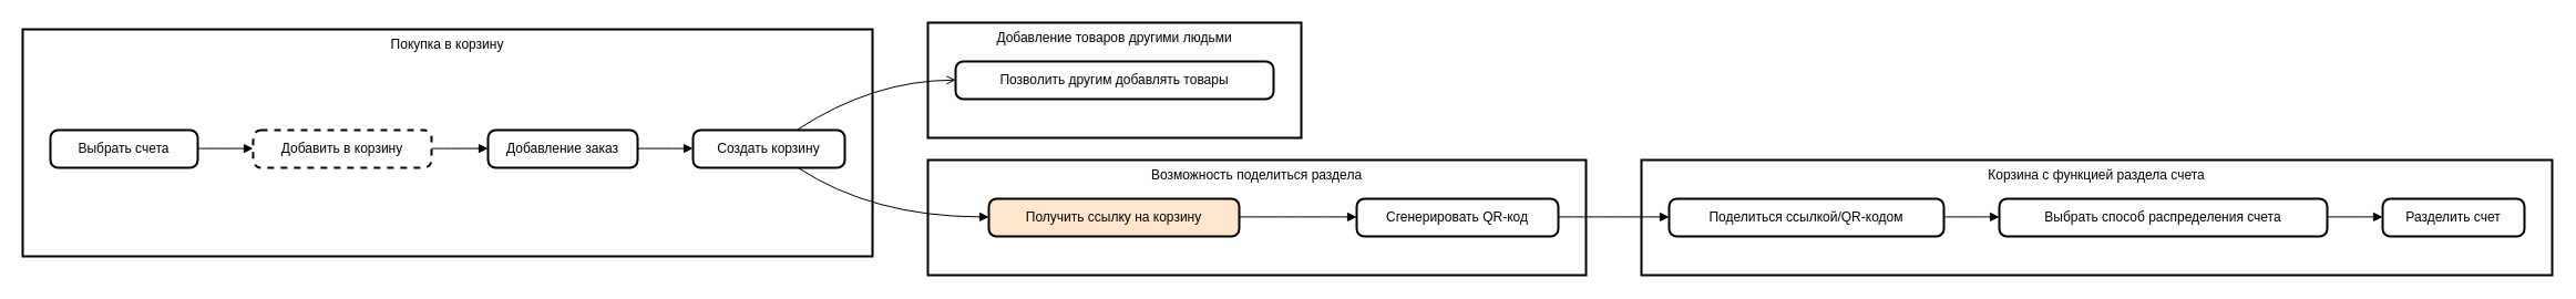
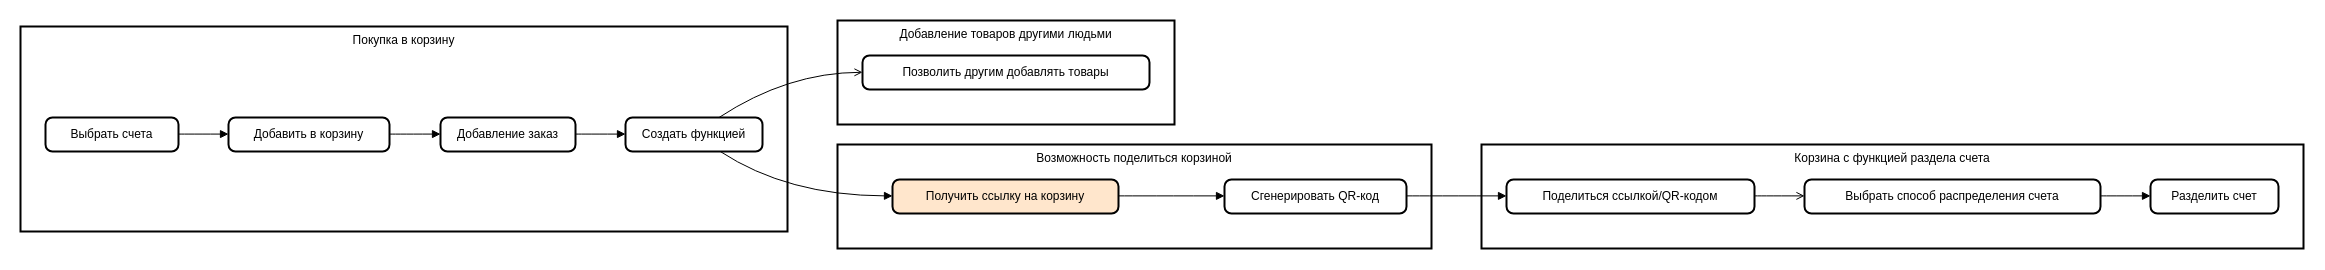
  <mxCell id="0" />
  <mxCell id="1" parent="0" />
  <mxCell id="2" value="Корзина с функцией раздела счета" style="whiteSpace=wrap;strokeWidth=2;verticalAlign=top;" vertex="1" parent="1"><mxGeometry x="1481" y="144" width="822" height="104" as="geometry" /></mxCell>
  <mxCell id="3" value="Поделиться ссылкой/QR-кодом" style="rounded=1;absoluteArcSize=1;arcSize=14;whiteSpace=wrap;strokeWidth=2;" vertex="1" parent="1"><mxGeometry x="1506" y="179" width="248" height="34" as="geometry" /></mxCell>
  <mxCell id="4" value="Выбрать способ распределения счета" style="rounded=1;absoluteArcSize=1;arcSize=14;whiteSpace=wrap;strokeWidth=2;" vertex="1" parent="1"><mxGeometry x="1804" y="179" width="296" height="34" as="geometry" /></mxCell>
  <mxCell id="5" value="Разделить счет" style="rounded=1;absoluteArcSize=1;arcSize=14;whiteSpace=wrap;strokeWidth=2;" vertex="1" parent="1"><mxGeometry x="2150" y="179" width="128" height="34" as="geometry" /></mxCell>
  <mxCell id="6" value="Добавление товаров другими людьми" style="whiteSpace=wrap;strokeWidth=2;verticalAlign=top;" vertex="1" parent="1"><mxGeometry x="837" width="337" height="104" as="geometry" y="20" /></mxCell>
  <mxCell id="7" value="Позволить другим добавлять товары" style="rounded=1;absoluteArcSize=1;arcSize=14;whiteSpace=wrap;strokeWidth=2;" vertex="1" parent="1"><mxGeometry x="862" y="55" width="287" height="34" as="geometry" /></mxCell>
- <mxCell id="8" value="Возможность поделиться раздела" style="whiteSpace=wrap;strokeWidth=2;verticalAlign=top;" vertex="1" parent="1"><mxGeometry x="837" y="144" width="594" height="104" as="geometry" /></mxCell>
+ <mxCell id="8" value="Возможность поделиться корзиной" style="whiteSpace=wrap;strokeWidth=2;verticalAlign=top;" vertex="1" parent="1"><mxGeometry x="837" y="144" width="594" height="104" as="geometry" /></mxCell>
  <mxCell id="9" value="Получить ссылку на корзину" style="rounded=1;absoluteArcSize=1;arcSize=14;whiteSpace=wrap;strokeWidth=2;fillColor=#ffe6cc;" vertex="1" parent="1"><mxGeometry x="892" y="179" width="226" height="34" as="geometry" /></mxCell>
  <mxCell id="10" value="Сгенерировать QR-код" style="rounded=1;absoluteArcSize=1;arcSize=14;whiteSpace=wrap;strokeWidth=2;" vertex="1" parent="1"><mxGeometry x="1224" y="179" width="182" height="34" as="geometry" /></mxCell>
  <mxCell id="11" value="Покупка в корзину" style="whiteSpace=wrap;strokeWidth=2;verticalAlign=top;" vertex="1" parent="1"><mxGeometry y="26" width="767" height="205" as="geometry" x="20" /></mxCell>
- <mxCell id="12" value="Добавить в корзину" style="rounded=1;absoluteArcSize=1;arcSize=14;whiteSpace=wrap;strokeWidth=2;dashed=1;" vertex="1" parent="1"><mxGeometry x="228" y="117" width="161" height="34" as="geometry" /></mxCell>
+ <mxCell id="12" value="Добавить в корзину" style="rounded=1;absoluteArcSize=1;arcSize=14;whiteSpace=wrap;strokeWidth=2;" vertex="1" parent="1"><mxGeometry x="228" y="117" width="161" height="34" as="geometry" /></mxCell>
  <mxCell id="13" value="Выбрать счета" style="rounded=1;absoluteArcSize=1;arcSize=14;whiteSpace=wrap;strokeWidth=2;" vertex="1" parent="1"><mxGeometry x="45" y="117" width="133" height="34" as="geometry" /></mxCell>
  <mxCell id="14" value="Добавление заказ" style="rounded=1;absoluteArcSize=1;arcSize=14;whiteSpace=wrap;strokeWidth=2;" vertex="1" parent="1"><mxGeometry x="440" y="117" width="135" height="34" as="geometry" /></mxCell>
- <mxCell id="15" value="Создать корзину" style="rounded=1;absoluteArcSize=1;arcSize=14;whiteSpace=wrap;strokeWidth=2;" vertex="1" parent="1"><mxGeometry x="625" y="117" width="137" height="34" as="geometry" /></mxCell>
+ <mxCell id="15" value="Создать функцией" style="rounded=1;absoluteArcSize=1;arcSize=14;whiteSpace=wrap;strokeWidth=2;" vertex="1" parent="1"><mxGeometry x="625" y="117" width="137" height="34" as="geometry" /></mxCell>
  <mxCell id="16" value="" style="curved=1;startArrow=none;endArrow=block;exitX=1.003;exitY=0.488;entryX=0.002;entryY=0.488;" edge="1" parent="1" source="13" target="12"><mxGeometry relative="1" as="geometry"><Array as="points" /></mxGeometry></mxCell>
  <mxCell id="17" value="" style="curved=1;startArrow=none;endArrow=block;exitX=1.005;exitY=0.488;entryX=-0.002;entryY=0.488;" edge="1" parent="1" source="12" target="14"><mxGeometry relative="1" as="geometry"><Array as="points" /></mxGeometry></mxCell>
  <mxCell id="18" value="" style="curved=1;startArrow=none;endArrow=block;exitX=0.999;exitY=0.488;entryX=-0.001;entryY=0.488;" edge="1" parent="1" source="14" target="15"><mxGeometry relative="1" as="geometry"><Array as="points" /></mxGeometry></mxCell>
  <mxCell id="19" value="" style="curved=1;startArrow=none;endArrow=block;exitX=0.685;exitY=0.982;entryX=0.001;entryY=0.482;" edge="1" parent="1" source="15" target="9"><mxGeometry relative="1" as="geometry"><Array as="points"><mxPoint x="787" y="195" /></Array></mxGeometry></mxCell>
  <mxCell id="20" value="" style="curved=1;startArrow=none;endArrow=block;exitX=1.003;exitY=0.482;entryX=-0.001;entryY=0.482;" edge="1" parent="1" source="9" target="10"><mxGeometry relative="1" as="geometry"><Array as="points" /></mxGeometry></mxCell>
  <mxCell id="21" value="" style="curved=1;startArrow=none;endArrow=open;exitX=0.685;exitY=-0.006;entryX=-0.0;entryY=0.494;" edge="1" parent="1" source="15" target="7"><mxGeometry relative="1" as="geometry"><Array as="points"><mxPoint x="787" y="72" /></Array></mxGeometry></mxCell>
  <mxCell id="22" value="" style="curved=1;startArrow=none;endArrow=block;exitX=1.0;exitY=0.482;entryX=-0.0;entryY=0.482;" edge="1" parent="1" source="10" target="3"><mxGeometry relative="1" as="geometry"><Array as="points" /></mxGeometry></mxCell>
- <mxCell id="23" value="" style="curved=1;startArrow=none;endArrow=block;exitX=1.001;exitY=0.482;entryX=0.001;entryY=0.482;" edge="1" parent="1" source="3" target="4"><mxGeometry relative="1" as="geometry"><Array as="points" /></mxGeometry></mxCell>
+ <mxCell id="23" value="" style="curved=1;startArrow=none;endArrow=open;exitX=1.001;exitY=0.482;entryX=0.001;entryY=0.482;" edge="1" parent="1" source="3" target="4"><mxGeometry relative="1" as="geometry"><Array as="points" /></mxGeometry></mxCell>
  <mxCell id="24" value="" style="curved=1;startArrow=none;endArrow=block;exitX=1.0;exitY=0.482;entryX=0.0;entryY=0.482;" edge="1" parent="1" source="4" target="5"><mxGeometry relative="1" as="geometry"><Array as="points" /></mxGeometry></mxCell>
